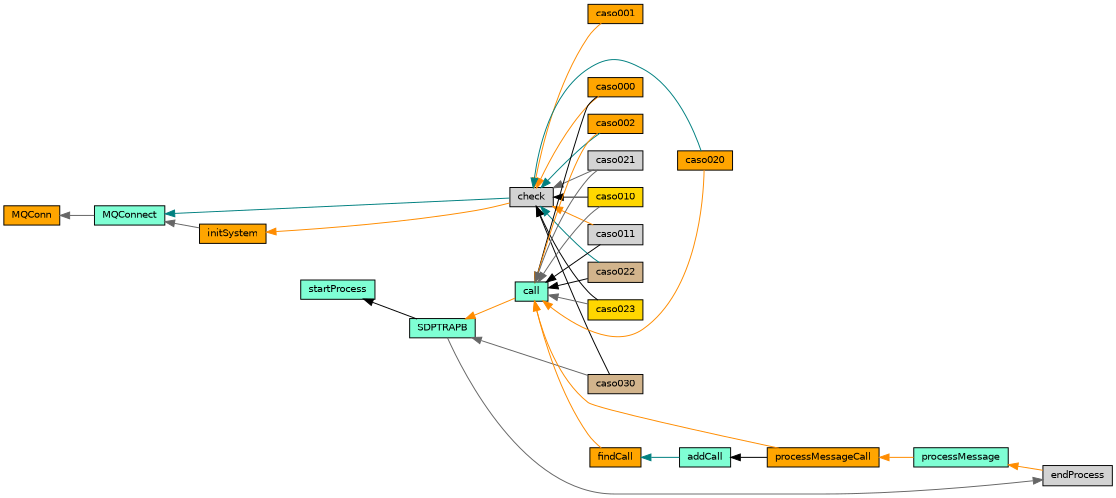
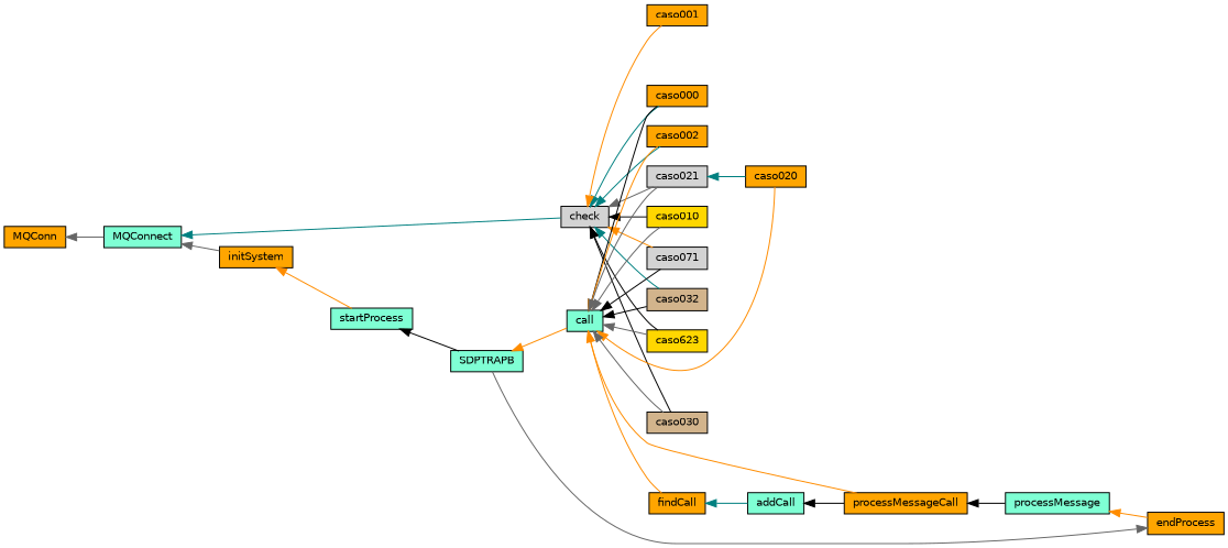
  digraph {
    rankdir=LR
    node [color=black fillcolor=orange fontname=Helvetica fontsize=10 shape=record style=filled]
    edge [color=darkorange dir=back fontname=Helvetica fontsize=10 labelfontname=Helvetica labelfontsize=10 style=solid]
    n1 [fontcolor=black height=0.2 label=MQConn width=0.4]
    n2 [fillcolor=aquamarine height=0.2 label=MQConnect width=0.4]
    n3 [height=0.2 label=initSystem width=0.4]
    n4 [fillcolor=lightgrey height=0.2 label=check width=0.4]
    n5 [fillcolor=aquamarine height=0.2 label=startProcess width=0.4]
    n6 [height=0.2 label=caso000 width=0.4]
    n7 [height=0.2 label=caso001 width=0.4]
    n8 [height=0.2 label=caso002 width=0.4]
    n9 [fillcolor=gold height=0.2 label=caso010 width=0.4]
-   n10 [fillcolor=lightgrey height=0.2 label=caso011 width=0.4]
+   n10 [fillcolor=lightgrey height=0.2 label=caso071 width=0.4]
    n11 [height=0.2 label=caso020 width=0.4]
    n12 [fillcolor=lightgrey height=0.2 label=caso021 width=0.4]
-   n13 [fillcolor=tan height=0.2 label=caso022 width=0.4]
-   n14 [fillcolor=gold height=0.2 label=caso023 width=0.4]
+   n13 [fillcolor=tan height=0.2 label=caso032 width=0.4]
+   n14 [fillcolor=gold height=0.2 label=caso623 width=0.4]
    n15 [fillcolor=tan height=0.2 label=caso030 width=0.4]
    n16 [fillcolor=aquamarine height=0.2 label=SDPTRAPB width=0.4]
    n17 [fillcolor=aquamarine height=0.2 label=call width=0.4]
    n18 [height=0.2 label=findCall width=0.4]
    n19 [height=0.2 label=processMessageCall width=0.4]
    n20 [fillcolor=aquamarine height=0.2 label=addCall width=0.4]
    n21 [fillcolor=aquamarine height=0.2 label=processMessage width=0.4]
-   n22 [fillcolor=lightgrey height=0.2 label=endProcess width=0.4]
+   n22 [height=0.2 label=endProcess width=0.4]
    n1 -> n2 [color=gray40]
    n2 -> n3 [color=gray40]
    n2 -> n4 [color=teal]
-   n3 -> n4
-   n4 -> n6
+   n3 -> n5
+   n4 -> n6 [color=teal]
    n4 -> n7
    n4 -> n8 [color=teal]
    n4 -> n9 [color=black]
    n4 -> n10
-   n4 -> n11 [color=teal]
+   n12 -> n11 [color=teal]
    n4 -> n12 [color=gray40]
    n4 -> n13 [color=teal]
    n4 -> n14 [color=black]
    n4 -> n15 [color=black]
    n5 -> n16 [color=black]
    n16 -> n17
    n17 -> n6 [color=black]
    n17 -> n8
    n17 -> n9 [color=gray40]
    n17 -> n10 [color=black]
    n17 -> n11
    n17 -> n12 [color=gray40]
    n17 -> n13 [color=black]
    n17 -> n14 [color=gray40]
-   n16 -> n15 [color=gray40]
+   n17 -> n15 [color=gray40]
    n17 -> n18
    n17 -> n19
    n18 -> n20 [color=teal]
-   n19 -> n21
+   n19 -> n21 [color=black]
    n20 -> n19 [color=black]
    n21 -> n22
    n22 -> n16 [color=gray40]
  }
